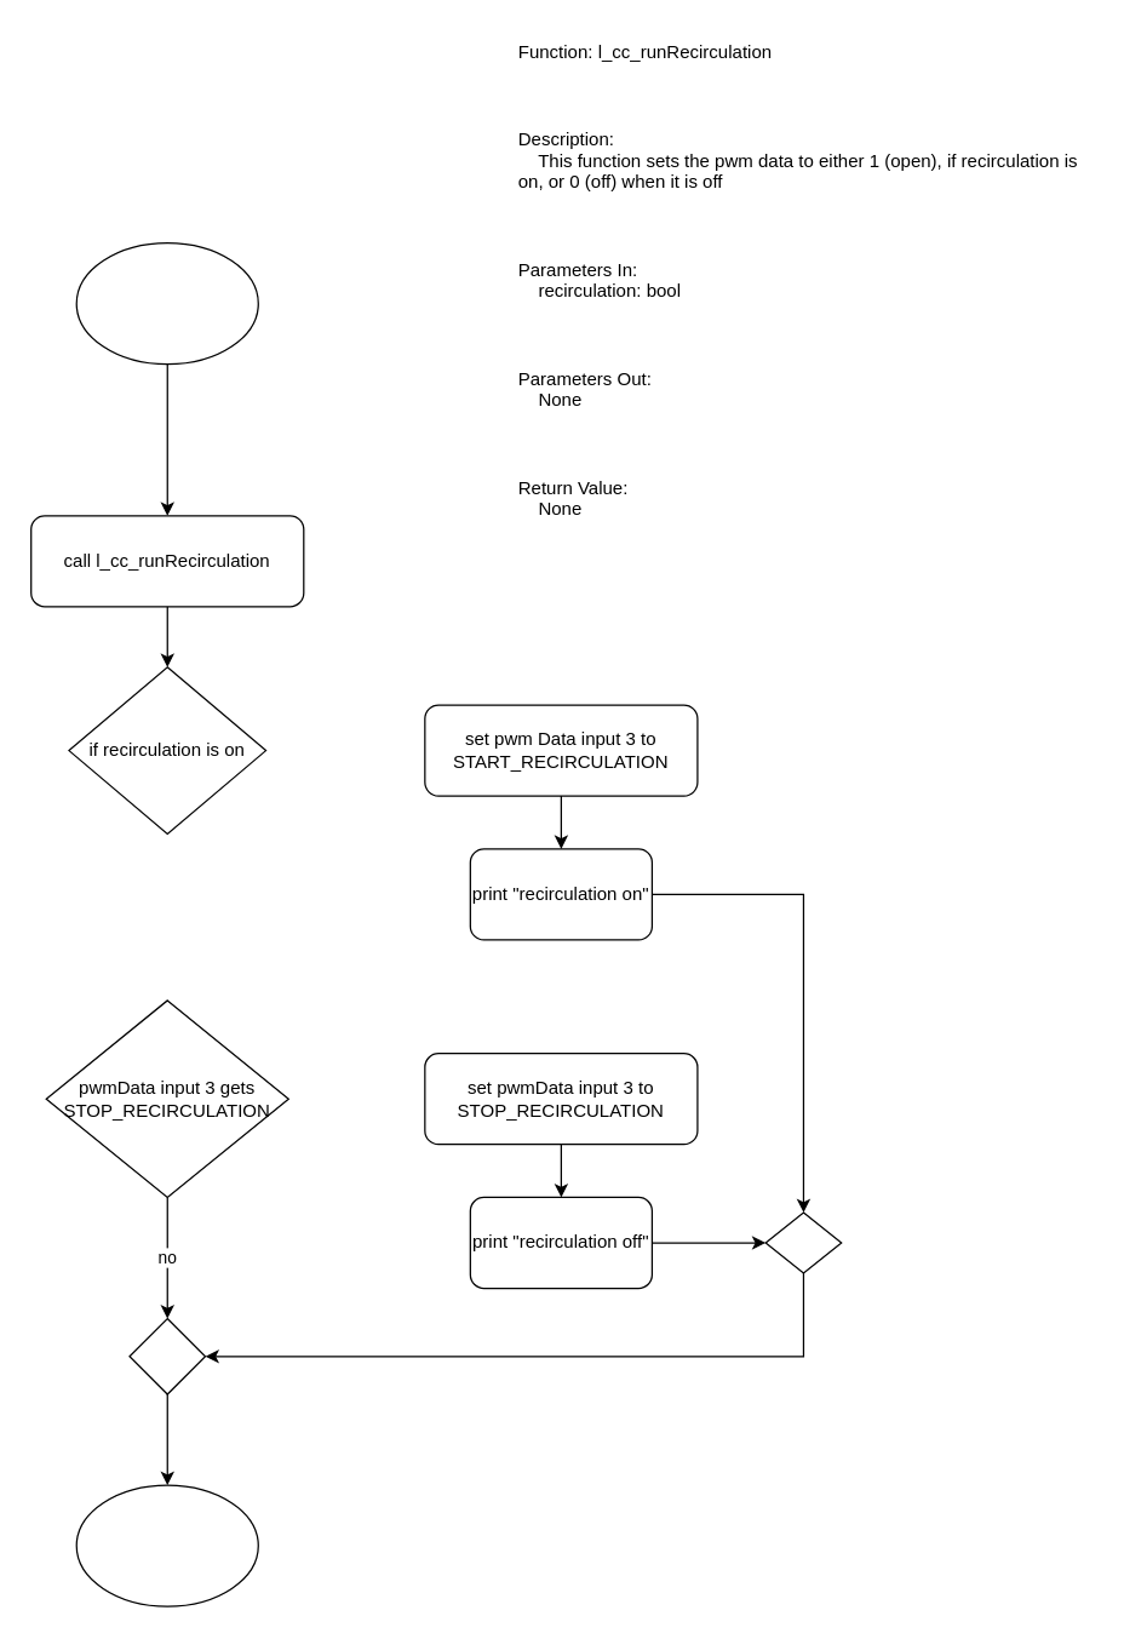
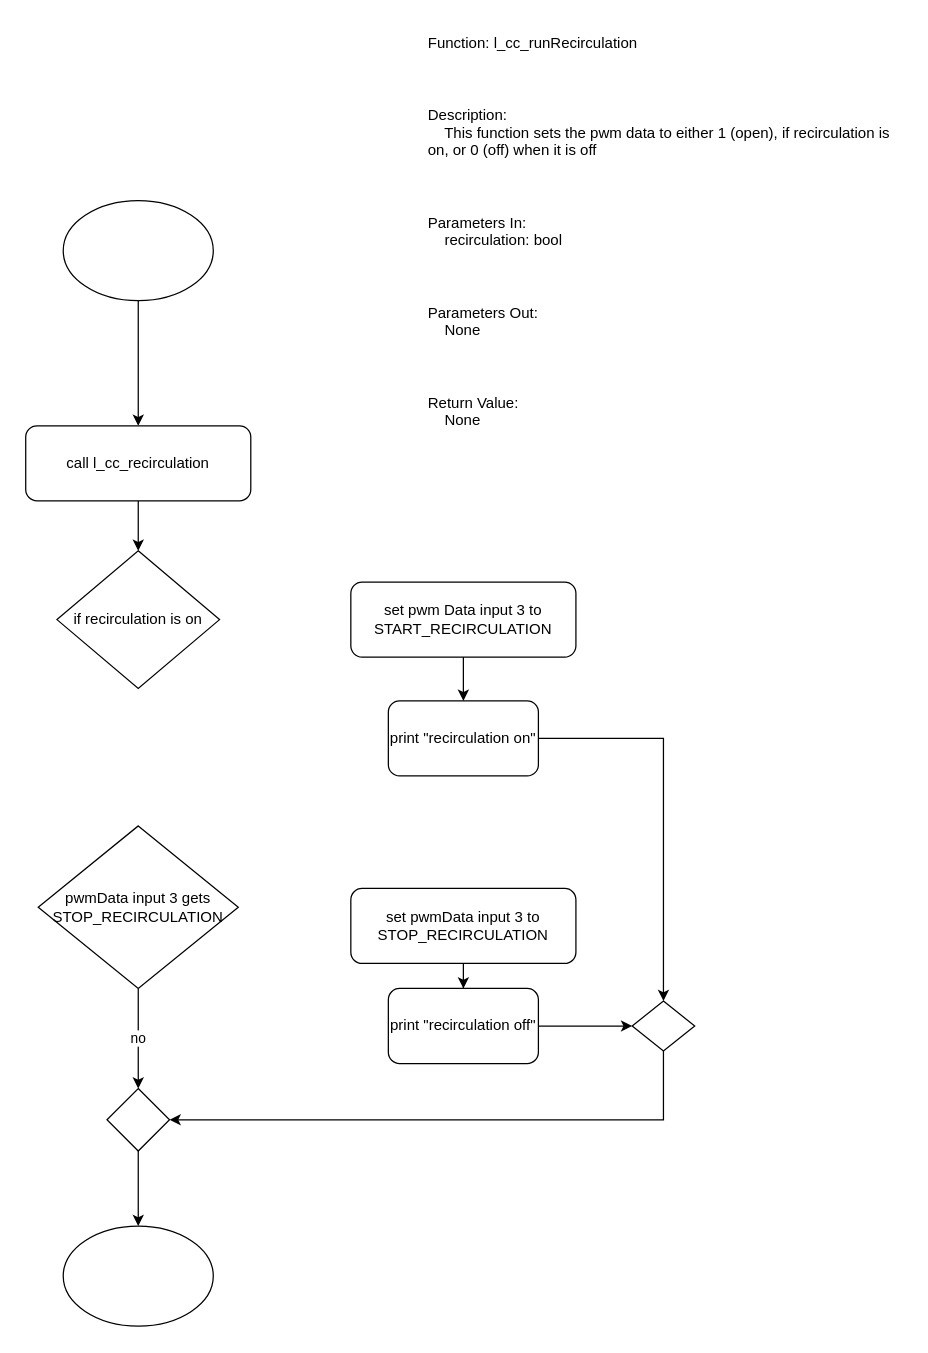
  <mxCell id="0" />
  <mxCell id="1" parent="0" />
  <mxCell id="2" value="Function: l_cc_runRecirculation&#10;&#10;&#10;&#10;Description:&#10;    This function sets the pwm data to either 1 (open), if recirculation is on, or 0 (off) when it is off&#10;&#10;&#10;&#10;Parameters In:&#10;    recirculation: bool&#10;&#10;&#10;&#10;Parameters Out:&#10;    None&#10;&#10;&#10;&#10;Return Value:&#10;    None" style="text;whiteSpace=wrap;labelBackgroundColor=none;" vertex="1" parent="1"><mxGeometry x="340" y="20" width="380" height="440" as="geometry" /></mxCell>
  <mxCell id="3" style="edgeStyle=orthogonalEdgeStyle;rounded=0;orthogonalLoop=1;jettySize=auto;html=1;" edge="1" parent="1" source="4" target="6"><mxGeometry relative="1" as="geometry"><mxPoint x="110" y="380" as="targetPoint" /></mxGeometry></mxCell>
  <mxCell id="4" value="" style="ellipse;whiteSpace=wrap;html=1;" vertex="1" parent="1"><mxGeometry x="50" y="160" width="120" height="80" as="geometry" /></mxCell>
  <mxCell id="5" style="edgeStyle=orthogonalEdgeStyle;rounded=0;orthogonalLoop=1;jettySize=auto;html=1;" edge="1" parent="1" source="6" target="7"><mxGeometry relative="1" as="geometry"><mxPoint x="110" y="480" as="targetPoint" /></mxGeometry></mxCell>
- <mxCell id="6" value="call&amp;nbsp;l_cc_runRecirculation" style="rounded=1;whiteSpace=wrap;html=1;" vertex="1" parent="1"><mxGeometry x="20" y="340" width="180" height="60" as="geometry" /></mxCell>
+ <mxCell id="6" value="call&amp;nbsp;l_cc_recirculation" style="rounded=1;whiteSpace=wrap;html=1;" vertex="1" parent="1"><mxGeometry x="20" y="340" width="180" height="60" as="geometry" /></mxCell>
  <mxCell id="7" value="if recirculation is on" style="rhombus;whiteSpace=wrap;html=1;" vertex="1" parent="1"><mxGeometry x="45" y="440" width="130" height="110" as="geometry" /></mxCell>
  <mxCell id="8" style="edgeStyle=orthogonalEdgeStyle;rounded=0;orthogonalLoop=1;jettySize=auto;html=1;" edge="1" parent="1" source="9" target="11"><mxGeometry relative="1" as="geometry"><mxPoint x="370" y="570" as="targetPoint" /></mxGeometry></mxCell>
  <mxCell id="9" value="set pwm Data input 3 to START_RECIRCULATION" style="rounded=1;whiteSpace=wrap;html=1;" vertex="1" parent="1"><mxGeometry x="280" y="465" width="180" height="60" as="geometry" /></mxCell>
  <mxCell id="10" style="edgeStyle=orthogonalEdgeStyle;rounded=0;orthogonalLoop=1;jettySize=auto;html=1;entryX=0.5;entryY=0;entryDx=0;entryDy=0;" edge="1" parent="1" source="11" target="21"><mxGeometry relative="1" as="geometry"><mxPoint x="530" y="780" as="targetPoint" /></mxGeometry></mxCell>
  <mxCell id="11" value="print &quot;recirculation on&quot;" style="rounded=1;whiteSpace=wrap;html=1;" vertex="1" parent="1"><mxGeometry x="310" y="560" width="120" height="60" as="geometry" /></mxCell>
  <mxCell id="12" value="no" style="edgeStyle=orthogonalEdgeStyle;rounded=0;orthogonalLoop=1;jettySize=auto;html=1;exitX=0.5;exitY=1;exitDx=0;exitDy=0;" edge="1" parent="1" source="13" target="19"><mxGeometry relative="1" as="geometry"><mxPoint x="110" y="900" as="targetPoint" /></mxGeometry></mxCell>
  <mxCell id="13" value="pwmData input 3 gets STOP_RECIRCULATION" style="rhombus;whiteSpace=wrap;html=1;" vertex="1" parent="1"><mxGeometry x="30" y="660" width="160" height="130" as="geometry" /></mxCell>
  <mxCell id="14" style="edgeStyle=orthogonalEdgeStyle;rounded=0;orthogonalLoop=1;jettySize=auto;html=1;" edge="1" parent="1" source="15" target="17"><mxGeometry relative="1" as="geometry"><mxPoint x="360" y="820" as="targetPoint" /></mxGeometry></mxCell>
- <mxCell id="15" value="set pwmData input 3 to STOP_RECIRCULATION" style="rounded=1;whiteSpace=wrap;html=1;" vertex="1" parent="1"><mxGeometry x="280" y="695" width="180" height="60" as="geometry" /></mxCell>
+ <mxCell id="15" value="set pwmData input 3 to STOP_RECIRCULATION" style="rounded=1;whiteSpace=wrap;html=1;" vertex="1" parent="1"><mxGeometry x="280" y="710" width="180" height="60" as="geometry" /></mxCell>
  <mxCell id="16" style="edgeStyle=orthogonalEdgeStyle;rounded=0;orthogonalLoop=1;jettySize=auto;html=1;exitX=1;exitY=0.5;exitDx=0;exitDy=0;" edge="1" parent="1" source="17" target="21"><mxGeometry relative="1" as="geometry"><mxPoint x="490" y="820" as="targetPoint" /></mxGeometry></mxCell>
  <mxCell id="17" value="print &quot;recirculation off&quot;" style="rounded=1;whiteSpace=wrap;html=1;" vertex="1" parent="1"><mxGeometry x="310" y="790" width="120" height="60" as="geometry" /></mxCell>
  <mxCell id="18" style="edgeStyle=orthogonalEdgeStyle;rounded=0;orthogonalLoop=1;jettySize=auto;html=1;" edge="1" parent="1" source="19" target="22"><mxGeometry relative="1" as="geometry"><mxPoint x="120" y="960" as="targetPoint" /></mxGeometry></mxCell>
  <mxCell id="19" value="" style="rhombus;whiteSpace=wrap;html=1;" vertex="1" parent="1"><mxGeometry x="85" y="870" width="50" height="50" as="geometry" /></mxCell>
  <mxCell id="20" style="edgeStyle=orthogonalEdgeStyle;rounded=0;orthogonalLoop=1;jettySize=auto;html=1;entryX=1;entryY=0.5;entryDx=0;entryDy=0;" edge="1" parent="1" source="21" target="19"><mxGeometry relative="1" as="geometry"><Array as="points"><mxPoint x="530" y="895" /></Array></mxGeometry></mxCell>
  <mxCell id="21" value="" style="rhombus;whiteSpace=wrap;html=1;" vertex="1" parent="1"><mxGeometry x="505" y="800" width="50" height="40" as="geometry" /></mxCell>
  <mxCell id="22" value="" style="ellipse;whiteSpace=wrap;html=1;" vertex="1" parent="1"><mxGeometry x="50" y="980" width="120" height="80" as="geometry" /></mxCell>
